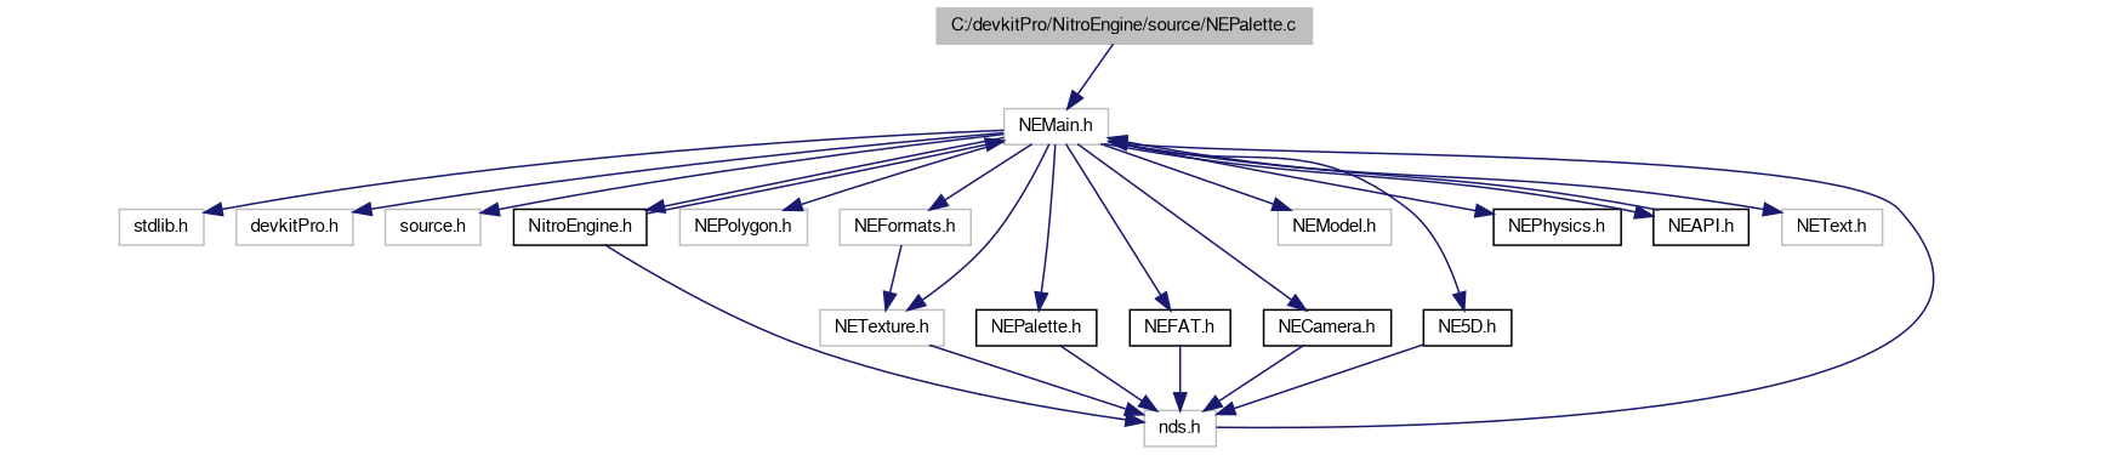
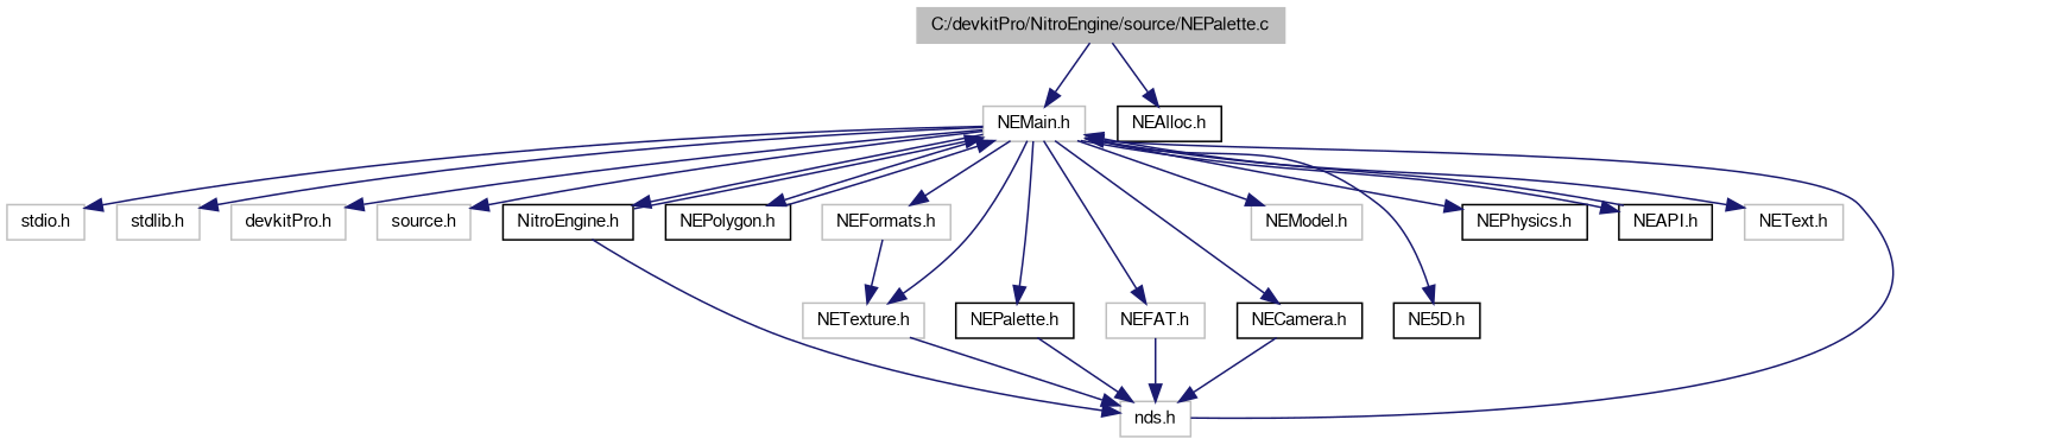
  digraph {
    node [color=grey75 fontname=FreeSans fontsize=10 shape=record]
    edge [color=midnightblue fontname=FreeSans fontsize=10 labelfontname=FreeSans labelfontsize=10 style=solid]
    n1 [fillcolor=grey75 fontcolor=black height=0.2 label="C:/devkitPro/NitroEngine/source/NEPalette.c" style=filled width=0.4]
    n2 [height=0.2 label="NEMain.h" width=0.4]
+   n3 [color=black height=0.2 label="NEAlloc.h" width=0.4]
+   n4 [height=0.2 label="stdio.h" width=0.4]
    n5 [height=0.2 label="stdlib.h" width=0.4]
    n6 [height=0.2 label="devkitPro.h" width=0.4]
    n7 [height=0.2 label="source.h" width=0.4]
    n8 [color=black height=0.2 label="NitroEngine.h" width=0.4]
-   n9 [height=0.2 label="NEPolygon.h" width=0.4]
+   n9 [color=black height=0.2 label="NEPolygon.h" width=0.4]
    n10 [height=0.2 label="NEFormats.h" width=0.4]
    n11 [height=0.2 label="NETexture.h" width=0.4]
    n12 [color=black height=0.2 label="NEPalette.h" width=0.4]
-   n13 [color=black height=0.2 label="NEFAT.h" width=0.4]
+   n13 [height=0.2 label="NEFAT.h" width=0.4]
    n14 [color=black height=0.2 label="NECamera.h" width=0.4]
    n15 [height=0.2 label="NEModel.h" width=0.4]
    n16 [color=black height=0.2 label="NE5D.h" width=0.4]
    n17 [color=black height=0.2 label="NEPhysics.h" width=0.4]
    n18 [color=black height=0.2 label="NEAPI.h" width=0.4]
    n19 [height=0.2 label="NEText.h" width=0.4]
    n20 [height=0.2 label="nds.h" width=0.4]
    n1 -> n2
+   n1 -> n3
+   n2 -> n4
    n2 -> n5
    n2 -> n6
    n2 -> n7
    n2 -> n8
    n2 -> n9
    n2 -> n10
    n2 -> n11
    n2 -> n12
    n2 -> n13
    n2 -> n14
    n2 -> n15
    n2 -> n16
    n2 -> n17
    n2 -> n18
    n2 -> n19
    n8 -> n2
    n8 -> n20
+   n9 -> n2
    n10 -> n11
    n11 -> n20
    n12 -> n20
    n13 -> n20
    n14 -> n20
-   n16 -> n20
    n18 -> n2
    n20 -> n2
  }
